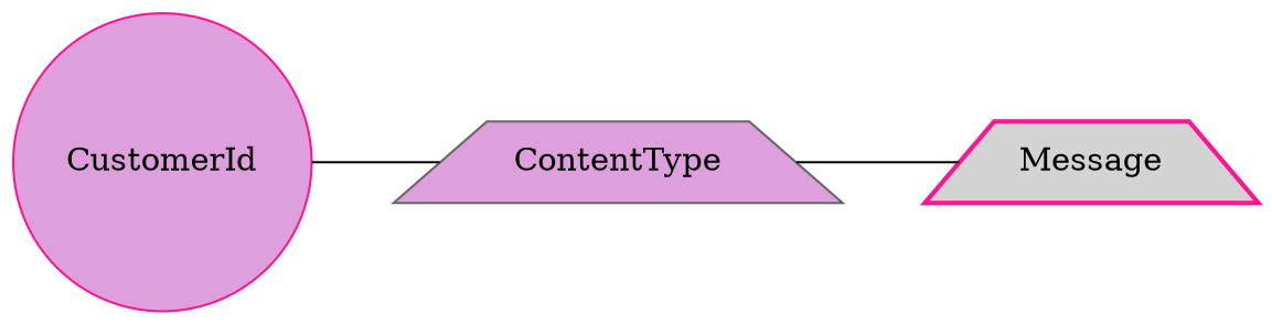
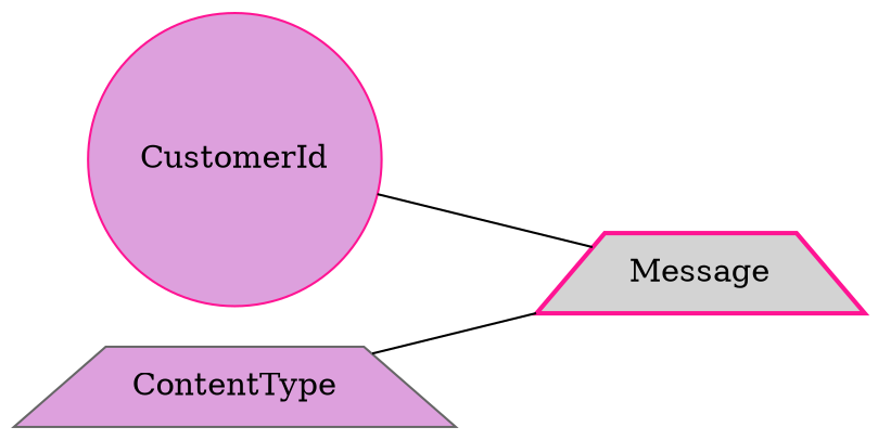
  graph {
    rankdir=LR
    splines=spline
    node [color=deeppink fillcolor=plum shape=trapezium style=filled]
    edge [style=solid]
    CustomerId [shape=circle]
    Message [fillcolor=lightgrey style="bold,filled"]
    ContentType [color=gray40]
-   CustomerId -- ContentType
+   CustomerId -- Message
    ContentType -- Message
  }
